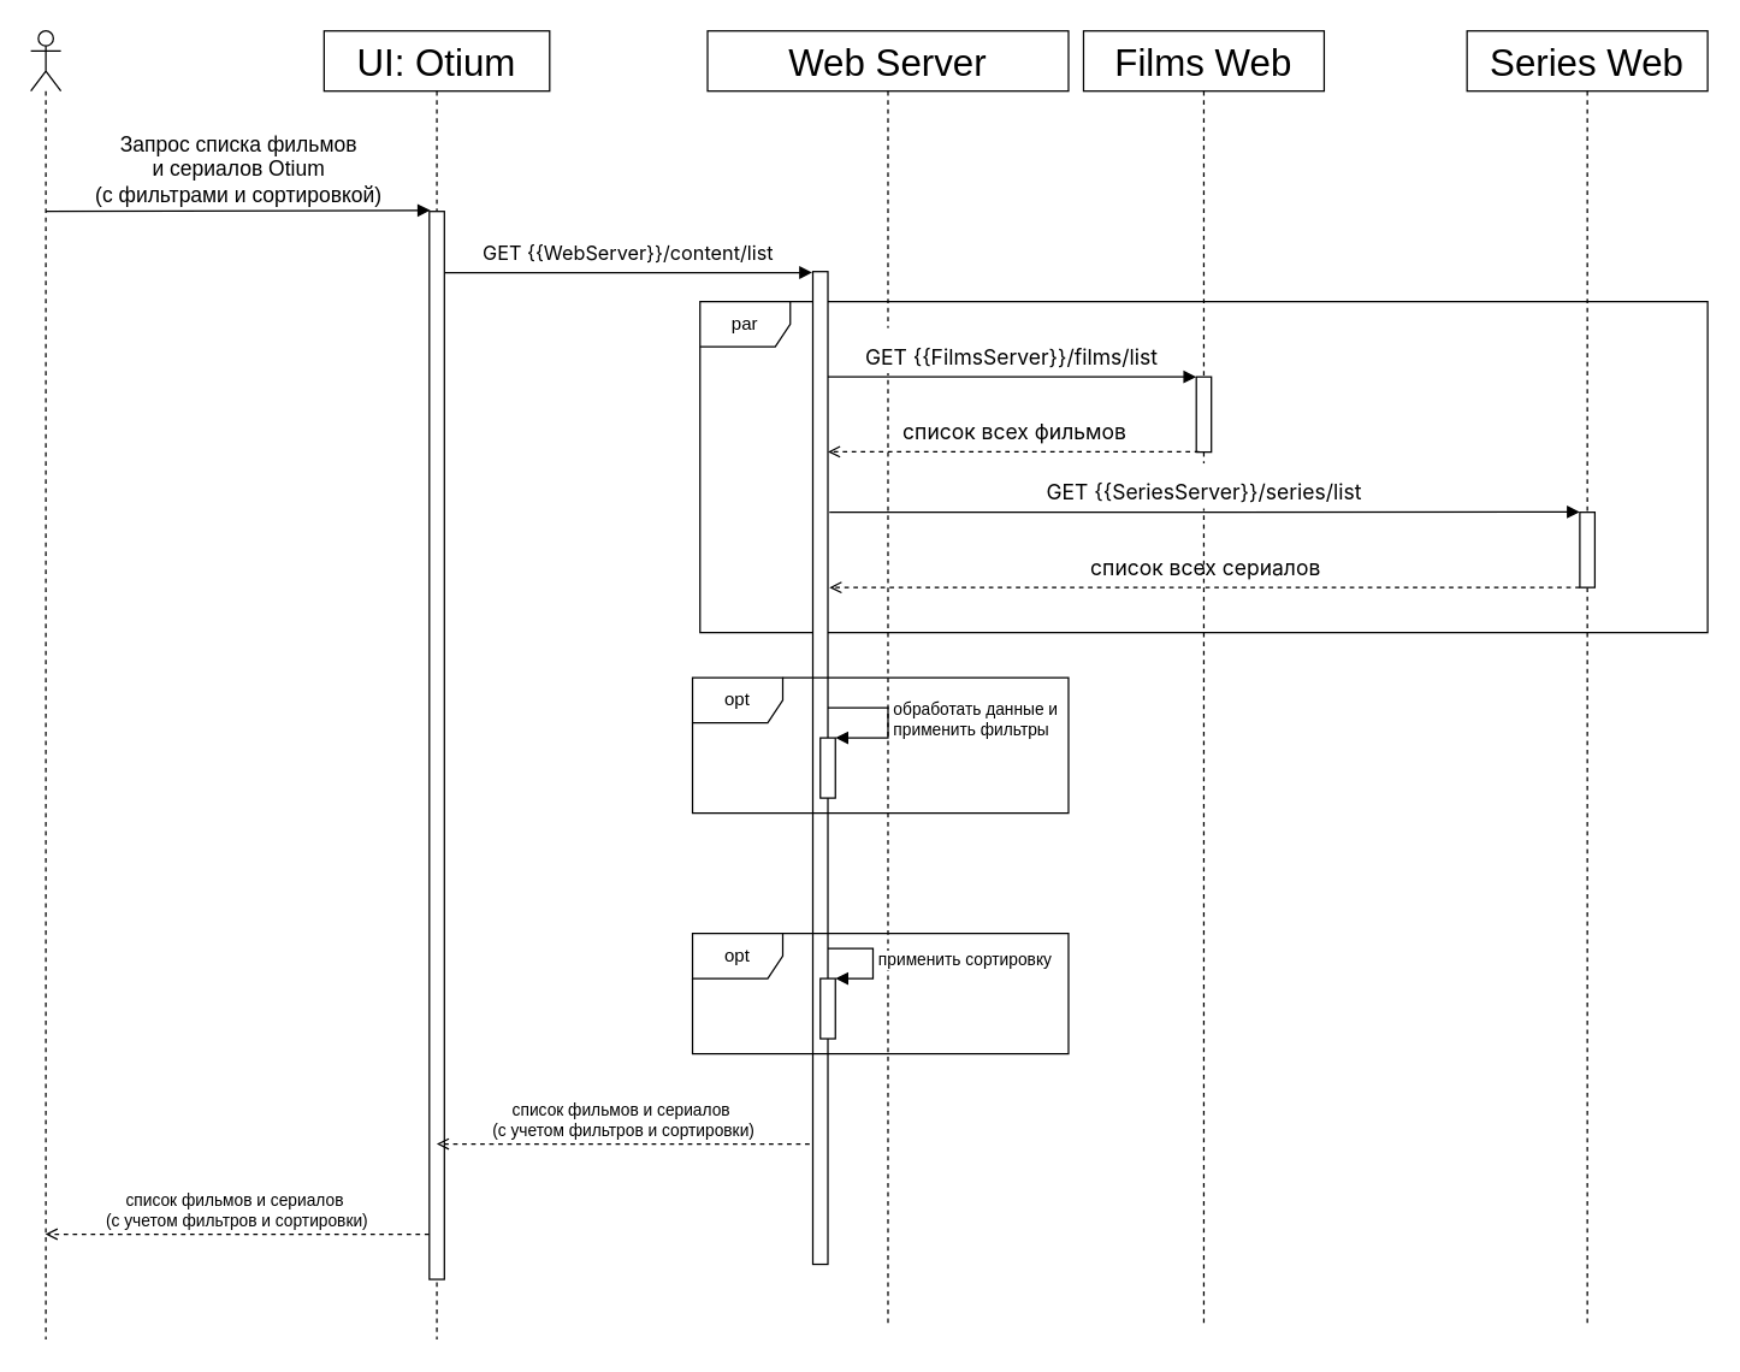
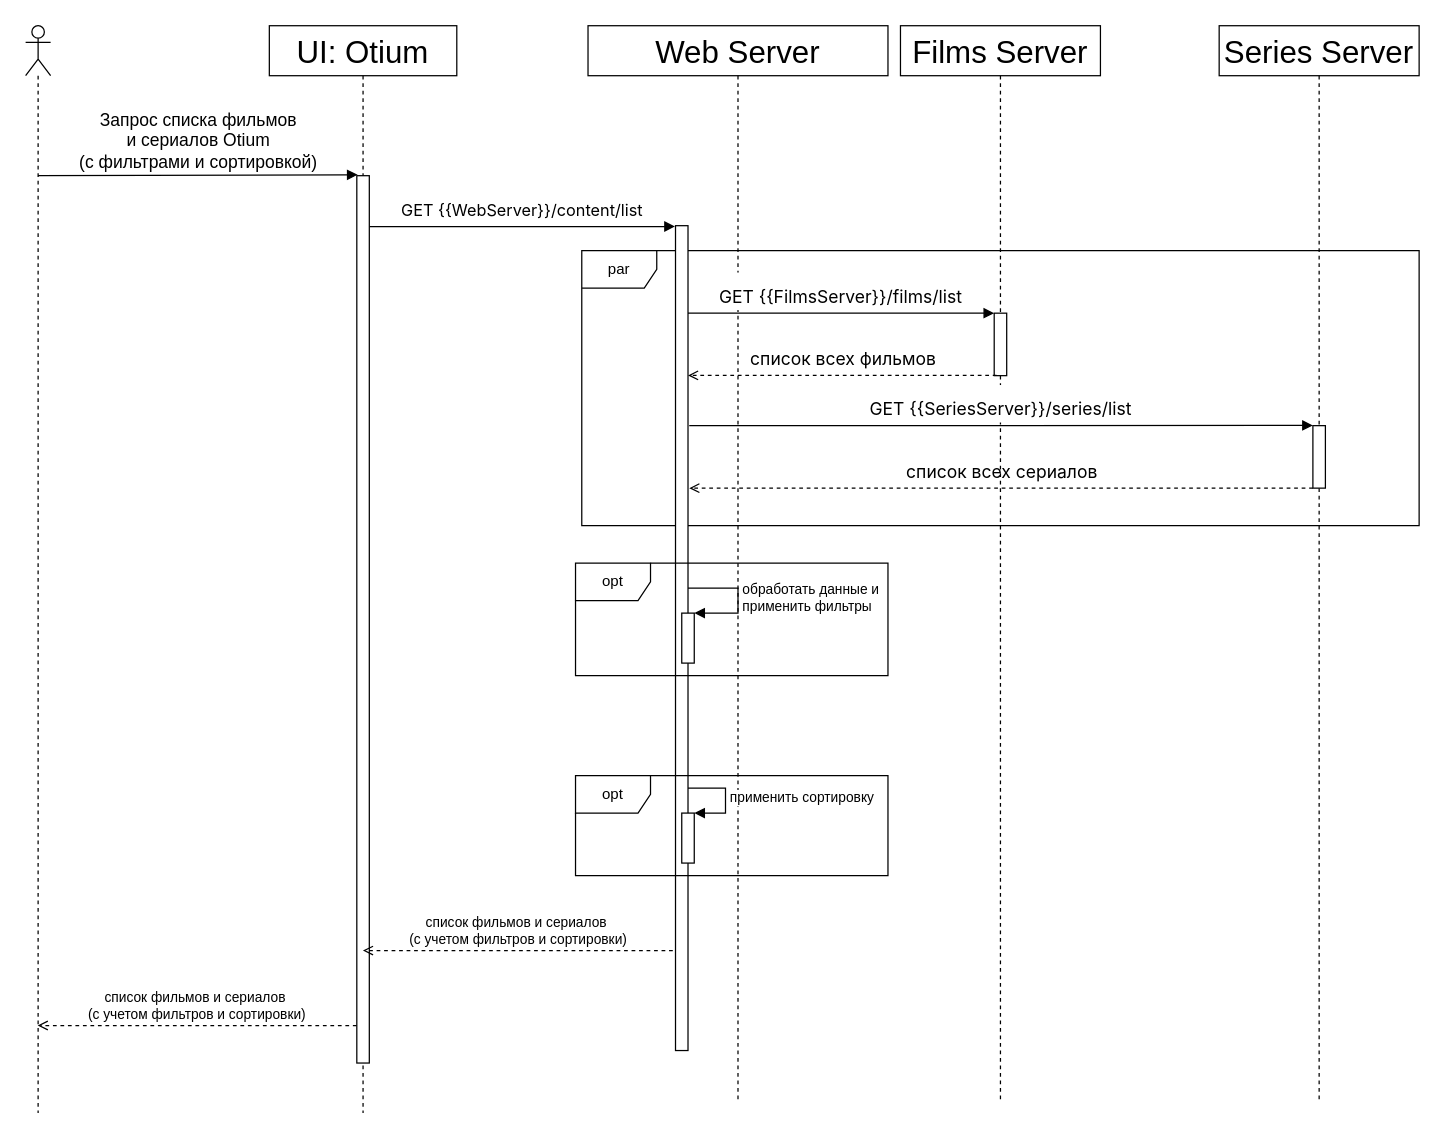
  <mxCell id="0" />
  <mxCell id="1" parent="0" />
  <mxCell id="2" value="par" style="shape=umlFrame;whiteSpace=wrap;html=1;" vertex="1" parent="1"><mxGeometry x="465" y="200" width="670" height="220" as="geometry" /></mxCell>
  <mxCell id="3" value="" style="shape=umlLifeline;participant=umlActor;perimeter=lifelinePerimeter;whiteSpace=wrap;html=1;container=1;collapsible=0;recursiveResize=0;verticalAlign=top;spacingTop=36;outlineConnect=0;fontSize=25;" vertex="1" parent="1"><mxGeometry x="20" y="20" width="20" height="870" as="geometry" /></mxCell>
  <mxCell id="4" value="Запрос списка фильмов &lt;br&gt;и сериалов Otium &lt;br&gt;(с фильтрами и сортировкой)" style="html=1;verticalAlign=bottom;startArrow=none;startFill=0;endArrow=block;startSize=8;rounded=1;fontSize=14;entryX=0.069;entryY=-0.001;entryDx=0;entryDy=0;entryPerimeter=0;" edge="1" parent="3" target="18"><mxGeometry width="60" relative="1" as="geometry"><mxPoint x="10" y="120" as="sourcePoint" /><mxPoint x="70" y="120" as="targetPoint" /></mxGeometry></mxCell>
  <mxCell id="5" value="Web Server" style="shape=umlLifeline;perimeter=lifelinePerimeter;whiteSpace=wrap;html=1;container=1;collapsible=0;recursiveResize=0;outlineConnect=0;fontSize=25;" vertex="1" parent="1"><mxGeometry x="470" y="20" width="240" height="860" as="geometry" /></mxCell>
  <mxCell id="6" value="" style="html=1;points=[];perimeter=orthogonalPerimeter;fontFamily=Helvetica;fontSize=25;fontColor=default;align=center;strokeColor=default;fillColor=default;" vertex="1" parent="5"><mxGeometry x="70" y="160" width="10" height="660" as="geometry" /></mxCell>
  <mxCell id="7" value="" style="html=1;points=[];perimeter=orthogonalPerimeter;" vertex="1" parent="5"><mxGeometry x="75" y="470" width="10" height="40" as="geometry" /></mxCell>
  <mxCell id="8" value="обработать данные и&lt;br&gt;применить фильтры" style="edgeStyle=orthogonalEdgeStyle;html=1;align=left;spacingLeft=2;endArrow=block;rounded=0;entryX=1;entryY=0;" edge="1" parent="5" target="7"><mxGeometry relative="1" as="geometry"><mxPoint x="80" y="450" as="sourcePoint" /><Array as="points"><mxPoint x="120" y="450" /><mxPoint x="120" y="470" /></Array></mxGeometry></mxCell>
  <mxCell id="9" value="" style="rounded=0;whiteSpace=wrap;html=1;" vertex="1" parent="5"><mxGeometry x="75" y="630" width="10" height="40" as="geometry" /></mxCell>
  <mxCell id="10" value="применить сортировку" style="edgeStyle=orthogonalEdgeStyle;html=1;align=left;spacingLeft=2;endArrow=block;rounded=0;entryX=1;entryY=0;" edge="1" parent="5"><mxGeometry relative="1" as="geometry"><mxPoint x="80" y="610" as="sourcePoint" /><Array as="points"><mxPoint x="110" y="610" /><mxPoint x="110" y="630" /></Array><mxPoint x="85" y="630" as="targetPoint" /></mxGeometry></mxCell>
  <mxCell id="11" value="opt" style="shape=umlFrame;whiteSpace=wrap;html=1;pointerEvents=0;" vertex="1" parent="5"><mxGeometry x="-10" y="430" width="250" height="90" as="geometry" /></mxCell>
  <mxCell id="12" value="opt" style="shape=umlFrame;whiteSpace=wrap;html=1;pointerEvents=0;" vertex="1" parent="5"><mxGeometry x="-10" y="600" width="250" height="80" as="geometry" /></mxCell>
- <mxCell id="13" value="Series Web" style="shape=umlLifeline;perimeter=lifelinePerimeter;whiteSpace=wrap;html=1;container=1;collapsible=0;recursiveResize=0;outlineConnect=0;fontSize=25;" vertex="1" parent="1"><mxGeometry x="975" y="20" width="160" height="860" as="geometry" /></mxCell>
+ <mxCell id="13" value="Series Server" style="shape=umlLifeline;perimeter=lifelinePerimeter;whiteSpace=wrap;html=1;container=1;collapsible=0;recursiveResize=0;outlineConnect=0;fontSize=25;" vertex="1" parent="1"><mxGeometry x="975" y="20" width="160" height="860" as="geometry" /></mxCell>
  <mxCell id="14" value="" style="html=1;points=[];perimeter=orthogonalPerimeter;fontFamily=Helvetica;fontSize=25;fontColor=default;align=center;strokeColor=default;fillColor=default;" vertex="1" parent="13"><mxGeometry x="75" y="320" width="10" height="50" as="geometry" /></mxCell>
  <mxCell id="15" value="&lt;div style=&quot;text-align: left;&quot;&gt;&lt;font face=&quot;Inter, system-ui, -apple-system, system-ui, Segoe UI, Roboto, Oxygen, Ubuntu, Cantarell, Fira Sans, Droid Sans, Helvetica, Arial, sans-serif&quot;&gt;&lt;span style=&quot;font-size: 14px;&quot;&gt;список всех сериалов&lt;/span&gt;&lt;/font&gt;&lt;/div&gt;" style="html=1;verticalAlign=bottom;startArrow=none;endArrow=open;startSize=8;rounded=1;fontSize=25;startFill=0;endFill=0;dashed=1;exitX=-0.05;exitY=0.205;exitDx=0;exitDy=0;exitPerimeter=0;" edge="1" parent="13"><mxGeometry x="-0.001" relative="1" as="geometry"><mxPoint x="75" y="370" as="sourcePoint" /><mxPoint x="-424" y="370" as="targetPoint" /><mxPoint as="offset" /></mxGeometry></mxCell>
  <mxCell id="16" value="&lt;span style=&quot;background-color: rgb(255, 255, 255); font-size: 13px;&quot;&gt;&lt;font style=&quot;font-size: 13px;&quot;&gt;&lt;span style=&quot;font-family: Inter, system-ui, -apple-system, &amp;quot;system-ui&amp;quot;, &amp;quot;Segoe UI&amp;quot;, Roboto, Oxygen, Ubuntu, Cantarell, &amp;quot;Fira Sans&amp;quot;, &amp;quot;Droid Sans&amp;quot;, Helvetica, Arial, sans-serif; text-align: left;&quot; data-testid=&quot;resolvedVariable&quot; spellcheck=&quot;false&quot; class=&quot;resolvedVariable&quot;&gt;GET {{WebServer}}&lt;/span&gt;&lt;span style=&quot;font-family: Inter, system-ui, -apple-system, &amp;quot;system-ui&amp;quot;, &amp;quot;Segoe UI&amp;quot;, Roboto, Oxygen, Ubuntu, Cantarell, &amp;quot;Fira Sans&amp;quot;, &amp;quot;Droid Sans&amp;quot;, Helvetica, Arial, sans-serif; text-align: left;&quot; data-testid=&quot;resolvedVariable&quot; spellcheck=&quot;false&quot; class=&quot;resolvedVariable&quot;&gt;/&lt;/span&gt;&lt;/font&gt;&lt;span style=&quot;font-family: Inter, system-ui, -apple-system, &amp;quot;system-ui&amp;quot;, &amp;quot;Segoe UI&amp;quot;, Roboto, Oxygen, Ubuntu, Cantarell, &amp;quot;Fira Sans&amp;quot;, &amp;quot;Droid Sans&amp;quot;, Helvetica, Arial, sans-serif; text-align: left;&quot; data-offset-key=&quot;a3p1t-1-0&quot;&gt;&lt;span style=&quot;&quot; data-text=&quot;true&quot;&gt;content/list&lt;/span&gt;&lt;/span&gt;&lt;/span&gt;" style="html=1;verticalAlign=bottom;startArrow=none;endArrow=block;startSize=8;rounded=1;fontSize=25;entryX=-0.044;entryY=0.001;entryDx=0;entryDy=0;entryPerimeter=0;startFill=0;" edge="1" parent="1" source="18" target="6"><mxGeometry x="-0.001" relative="1" as="geometry"><mxPoint x="225" y="100" as="sourcePoint" /><mxPoint as="offset" /></mxGeometry></mxCell>
  <mxCell id="17" value="UI: Otium" style="shape=umlLifeline;perimeter=lifelinePerimeter;whiteSpace=wrap;html=1;container=1;collapsible=0;recursiveResize=0;outlineConnect=0;fontSize=25;" vertex="1" parent="1"><mxGeometry x="215" y="20" width="150" height="870" as="geometry" /></mxCell>
  <mxCell id="18" value="" style="html=1;points=[];perimeter=orthogonalPerimeter;fontFamily=Helvetica;fontSize=25;fontColor=default;align=center;strokeColor=default;fillColor=default;" vertex="1" parent="17"><mxGeometry x="70" y="120" width="10" height="710" as="geometry" /></mxCell>
- <mxCell id="19" value="Films Web" style="shape=umlLifeline;perimeter=lifelinePerimeter;whiteSpace=wrap;html=1;container=1;collapsible=0;recursiveResize=0;outlineConnect=0;fontSize=25;" vertex="1" parent="1"><mxGeometry x="720" y="20" width="160" height="860" as="geometry" /></mxCell>
+ <mxCell id="19" value="Films Server" style="shape=umlLifeline;perimeter=lifelinePerimeter;whiteSpace=wrap;html=1;container=1;collapsible=0;recursiveResize=0;outlineConnect=0;fontSize=25;" vertex="1" parent="1"><mxGeometry x="720" y="20" width="160" height="860" as="geometry" /></mxCell>
  <mxCell id="20" value="" style="html=1;points=[];perimeter=orthogonalPerimeter;fontFamily=Helvetica;fontSize=25;fontColor=default;align=center;strokeColor=default;fillColor=default;" vertex="1" parent="19"><mxGeometry x="75" y="230" width="10" height="50" as="geometry" /></mxCell>
  <mxCell id="21" value="&lt;span style=&quot;background-color: rgb(255, 255, 255); font-size: 14px;&quot;&gt;&lt;font style=&quot;font-size: 14px;&quot;&gt;&lt;span style=&quot;font-family: Inter, system-ui, -apple-system, &amp;quot;system-ui&amp;quot;, &amp;quot;Segoe UI&amp;quot;, Roboto, Oxygen, Ubuntu, Cantarell, &amp;quot;Fira Sans&amp;quot;, &amp;quot;Droid Sans&amp;quot;, Helvetica, Arial, sans-serif; text-align: left;&quot; data-testid=&quot;resolvedVariable&quot; spellcheck=&quot;false&quot; class=&quot;resolvedVariable&quot;&gt;GET {{FilmsServer}}&lt;/span&gt;&lt;span style=&quot;font-family: Inter, system-ui, -apple-system, &amp;quot;system-ui&amp;quot;, &amp;quot;Segoe UI&amp;quot;, Roboto, Oxygen, Ubuntu, Cantarell, &amp;quot;Fira Sans&amp;quot;, &amp;quot;Droid Sans&amp;quot;, Helvetica, Arial, sans-serif; text-align: left;&quot; data-testid=&quot;resolvedVariable&quot; spellcheck=&quot;false&quot; class=&quot;resolvedVariable&quot;&gt;/films&lt;/span&gt;&lt;/font&gt;&lt;span style=&quot;font-family: Inter, system-ui, -apple-system, &amp;quot;system-ui&amp;quot;, &amp;quot;Segoe UI&amp;quot;, Roboto, Oxygen, Ubuntu, Cantarell, &amp;quot;Fira Sans&amp;quot;, &amp;quot;Droid Sans&amp;quot;, Helvetica, Arial, sans-serif; text-align: left;&quot; data-offset-key=&quot;a3p1t-1-0&quot;&gt;&lt;span style=&quot;&quot; data-text=&quot;true&quot;&gt;/list&lt;/span&gt;&lt;/span&gt;&lt;/span&gt;" style="html=1;verticalAlign=bottom;startArrow=none;endArrow=block;startSize=8;rounded=1;fontSize=25;entryX=-0.044;entryY=0.001;entryDx=0;entryDy=0;entryPerimeter=0;startFill=0;" edge="1" parent="19"><mxGeometry x="-0.001" relative="1" as="geometry"><mxPoint x="-170" y="230" as="sourcePoint" /><mxPoint x="75" y="230" as="targetPoint" /><mxPoint as="offset" /></mxGeometry></mxCell>
  <mxCell id="22" value="&lt;span style=&quot;background-color: rgb(255, 255, 255); font-size: 14px;&quot;&gt;&lt;font style=&quot;font-size: 14px;&quot;&gt;&lt;span style=&quot;font-family: Inter, system-ui, -apple-system, &amp;quot;system-ui&amp;quot;, &amp;quot;Segoe UI&amp;quot;, Roboto, Oxygen, Ubuntu, Cantarell, &amp;quot;Fira Sans&amp;quot;, &amp;quot;Droid Sans&amp;quot;, Helvetica, Arial, sans-serif; text-align: left;&quot; data-testid=&quot;resolvedVariable&quot; spellcheck=&quot;false&quot; class=&quot;resolvedVariable&quot;&gt;GET {{SeriesServer}}&lt;/span&gt;&lt;span style=&quot;font-family: Inter, system-ui, -apple-system, &amp;quot;system-ui&amp;quot;, &amp;quot;Segoe UI&amp;quot;, Roboto, Oxygen, Ubuntu, Cantarell, &amp;quot;Fira Sans&amp;quot;, &amp;quot;Droid Sans&amp;quot;, Helvetica, Arial, sans-serif; text-align: left;&quot; data-testid=&quot;resolvedVariable&quot; spellcheck=&quot;false&quot; class=&quot;resolvedVariable&quot;&gt;/series&lt;/span&gt;&lt;/font&gt;&lt;span style=&quot;font-family: Inter, system-ui, -apple-system, &amp;quot;system-ui&amp;quot;, &amp;quot;Segoe UI&amp;quot;, Roboto, Oxygen, Ubuntu, Cantarell, &amp;quot;Fira Sans&amp;quot;, &amp;quot;Droid Sans&amp;quot;, Helvetica, Arial, sans-serif; text-align: left;&quot; data-offset-key=&quot;a3p1t-1-0&quot;&gt;&lt;span style=&quot;&quot; data-text=&quot;true&quot;&gt;/list&lt;/span&gt;&lt;/span&gt;&lt;/span&gt;" style="html=1;verticalAlign=bottom;startArrow=none;endArrow=block;startSize=8;rounded=1;fontSize=25;entryX=-0.044;entryY=0.001;entryDx=0;entryDy=0;entryPerimeter=0;startFill=0;" edge="1" parent="19"><mxGeometry x="-0.001" relative="1" as="geometry"><mxPoint x="-169" y="320" as="sourcePoint" /><mxPoint x="330" y="319.87" as="targetPoint" /><mxPoint as="offset" /></mxGeometry></mxCell>
  <mxCell id="23" value="&lt;div style=&quot;text-align: left;&quot;&gt;&lt;font face=&quot;Inter, system-ui, -apple-system, system-ui, Segoe UI, Roboto, Oxygen, Ubuntu, Cantarell, Fira Sans, Droid Sans, Helvetica, Arial, sans-serif&quot;&gt;&lt;span style=&quot;font-size: 14px;&quot;&gt;список всех фильмов&lt;/span&gt;&lt;/font&gt;&lt;/div&gt;" style="html=1;verticalAlign=bottom;startArrow=none;endArrow=open;startSize=8;rounded=1;fontSize=25;startFill=0;endFill=0;dashed=1;exitX=0.186;exitY=0.996;exitDx=0;exitDy=0;exitPerimeter=0;" edge="1" parent="1" source="20" target="6"><mxGeometry x="-0.001" relative="1" as="geometry"><mxPoint x="780" y="300" as="sourcePoint" /><mxPoint x="550" y="281" as="targetPoint" /><mxPoint as="offset" /></mxGeometry></mxCell>
  <mxCell id="24" value="список фильмов и сериалов &#10;(с учетом фильтров и сортировки)" style="html=1;verticalAlign=bottom;startArrow=none;endArrow=open;startSize=8;rounded=1;startFill=0;endFill=0;dashed=1;exitX=-0.217;exitY=0.96;exitDx=0;exitDy=0;exitPerimeter=0;" edge="1" parent="1"><mxGeometry x="-0.001" relative="1" as="geometry"><mxPoint x="537.83" y="760" as="sourcePoint" /><mxPoint x="289.894" y="760" as="targetPoint" /><mxPoint as="offset" /></mxGeometry></mxCell>
  <mxCell id="25" value="список фильмов и сериалов &#10;(с учетом фильтров и сортировки)" style="html=1;verticalAlign=bottom;startArrow=none;endArrow=open;startSize=8;rounded=1;startFill=0;endFill=0;dashed=1;exitX=-0.015;exitY=0.943;exitDx=0;exitDy=0;exitPerimeter=0;" edge="1" parent="1"><mxGeometry relative="1" as="geometry"><mxPoint x="284.85" y="820" as="sourcePoint" /><mxPoint x="29.667" y="820" as="targetPoint" /><mxPoint as="offset" /></mxGeometry></mxCell>
